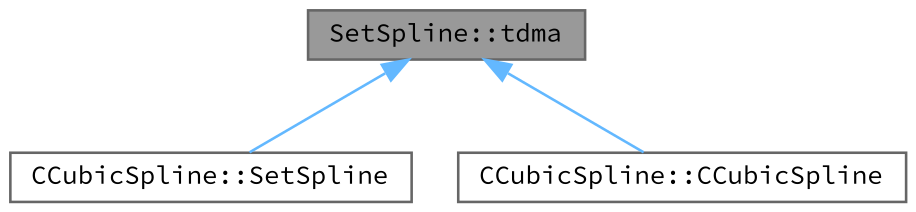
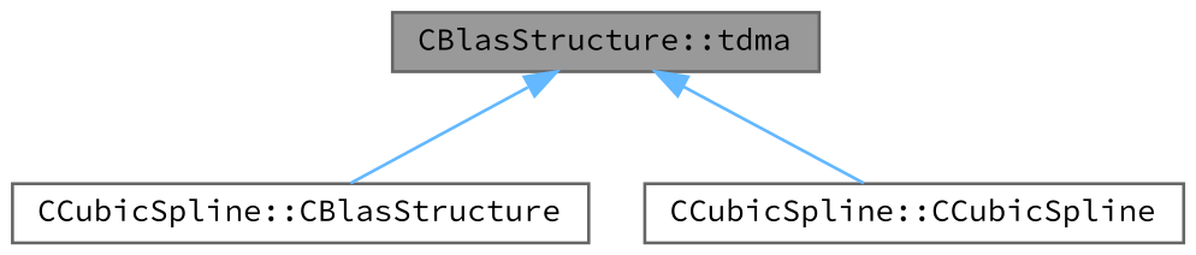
  digraph {
    fontname="Source Code Pro"
    rankdir=TB
    node [color=grey40 fillcolor=white fontname="Source Code Pro" fontsize=10 shape=box style=filled]
    edge [color=steelblue1 dir=back fontname="Source Code Pro" fontsize=10 labelfontname=Helvetica labelfontsize=10 style=solid]
-   n1 [color=gray40 fillcolor=grey60 fontcolor=black height=0.2 label="SetSpline::tdma" width=0.4]
-   n2 [height=0.2 label="CCubicSpline::SetSpline" width=0.4]
+   n1 [color=gray40 fillcolor=grey60 fontcolor=black height=0.2 label="CBlasStructure::tdma" width=0.4]
+   n2 [height=0.2 label="CCubicSpline::CBlasStructure" width=0.4]
    n3 [height=0.2 label="CCubicSpline::CCubicSpline" width=0.4]
    n1 -> n2
    n1 -> n3
  }
